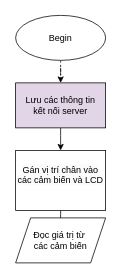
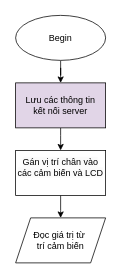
  <mxCell id="0" />
  <mxCell id="1" parent="0" />
  <mxCell id="2" value="" style="edgeStyle=orthogonalEdgeStyle;rounded=0;orthogonalLoop=1;jettySize=auto;html=1;" edge="1" parent="1" source="3"><mxGeometry relative="1" as="geometry"><mxPoint x="80" y="290" as="targetPoint" /></mxGeometry></mxCell>
- <mxCell id="3" value="&#10;&lt;span style=&quot;color: rgb(0, 0, 0); font-family: Helvetica; font-size: 12px; font-style: normal; font-variant-ligatures: normal; font-variant-caps: normal; font-weight: 400; letter-spacing: normal; orphans: 2; text-align: center; text-indent: 0px; text-transform: none; widows: 2; word-spacing: 0px; -webkit-text-stroke-width: 0px; white-space: normal; background-color: rgb(251, 251, 251); text-decoration-thickness: initial; text-decoration-style: initial; text-decoration-color: initial; display: inline !important; float: none;&quot;&gt;Gán vị trí chân vào các cảm biến và LCD&lt;/span&gt;&#10;&#10;" style="rounded=0;whiteSpace=wrap;html=1;" vertex="1" parent="1"><mxGeometry x="20" y="200" width="120" height="80" as="geometry" /></mxCell>
+ <mxCell id="3" value="&#10;&lt;span style=&quot;color: rgb(0, 0, 0); font-family: Helvetica; font-size: 12px; font-style: normal; font-variant-ligatures: normal; font-variant-caps: normal; font-weight: 400; letter-spacing: normal; orphans: 2; text-align: center; text-indent: 0px; text-transform: none; widows: 2; word-spacing: 0px; -webkit-text-stroke-width: 0px; white-space: normal; background-color: rgb(251, 251, 251); text-decoration-thickness: initial; text-decoration-style: initial; text-decoration-color: initial; display: inline !important; float: none;&quot;&gt;Gán vị trí chân vào các cảm biến và LCD&lt;/span&gt;&#10;&#10;" style="rounded=0;whiteSpace=wrap;html=1;" vertex="1" parent="1"><mxGeometry x="20" y="200" width="120" height="60" as="geometry" /></mxCell>
  <mxCell id="4" value="" style="edgeStyle=orthogonalEdgeStyle;rounded=0;orthogonalLoop=1;jettySize=auto;html=1;" edge="1" parent="1" source="5" target="3"><mxGeometry relative="1" as="geometry"><Array as="points"><mxPoint x="80" y="180" /><mxPoint x="80" y="180" /></Array></mxGeometry></mxCell>
  <mxCell id="5" value="Lưu các thông tin&lt;div&gt;kết&amp;nbsp;&lt;span style=&quot;background-color: initial;&quot;&gt;nối server&lt;/span&gt;&lt;/div&gt;" style="rounded=0;whiteSpace=wrap;html=1;fillColor=#e1d5e7;" vertex="1" parent="1"><mxGeometry x="20" y="110" width="120" height="60" as="geometry" /></mxCell>
- <mxCell id="6" value="" style="edgeStyle=orthogonalEdgeStyle;rounded=0;orthogonalLoop=1;jettySize=auto;html=1;dashed=1;" edge="1" parent="1" source="7" target="5"><mxGeometry relative="1" as="geometry" /></mxCell>
+ <mxCell id="6" value="" style="edgeStyle=orthogonalEdgeStyle;rounded=0;orthogonalLoop=1;jettySize=auto;html=1;" edge="1" parent="1" source="7" target="5"><mxGeometry relative="1" as="geometry" /></mxCell>
  <mxCell id="7" value="Begin" style="ellipse;whiteSpace=wrap;html=1;" vertex="1" parent="1"><mxGeometry x="20" y="20" width="120" height="60" as="geometry" /></mxCell>
- <mxCell id="8" value="Đọc giá trị&amp;nbsp;&lt;span style=&quot;background-color: initial;&quot;&gt;từ&amp;nbsp;&lt;/span&gt;&lt;div&gt;&lt;span style=&quot;background-color: initial;&quot;&gt;các cảm biến&lt;/span&gt;&lt;/div&gt;" style="shape=parallelogram;perimeter=parallelogramPerimeter;whiteSpace=wrap;html=1;fixedSize=1;" vertex="1" parent="1"><mxGeometry x="20" y="290" width="120" height="60" as="geometry" /></mxCell>
+ <mxCell id="8" value="Đọc giá trị&amp;nbsp;&lt;span style=&quot;background-color: initial;&quot;&gt;từ&amp;nbsp;&lt;/span&gt;&lt;div&gt;&lt;span style=&quot;background-color: initial;&quot;&gt;trí cảm biến&lt;/span&gt;&lt;/div&gt;" style="shape=parallelogram;perimeter=parallelogramPerimeter;whiteSpace=wrap;html=1;fixedSize=1;" vertex="1" parent="1"><mxGeometry x="20" y="290" width="120" height="60" as="geometry" /></mxCell>
